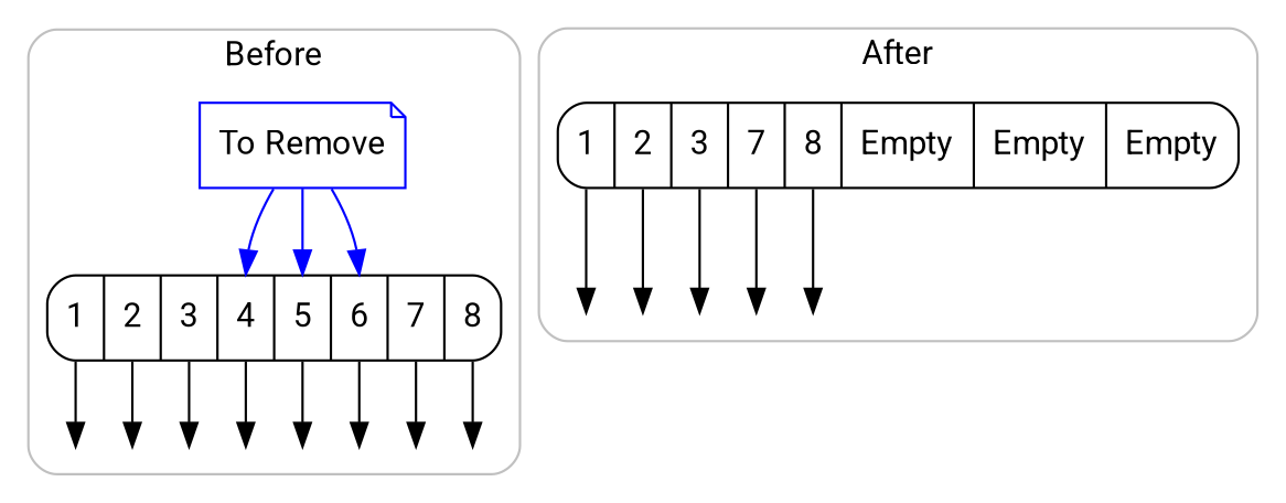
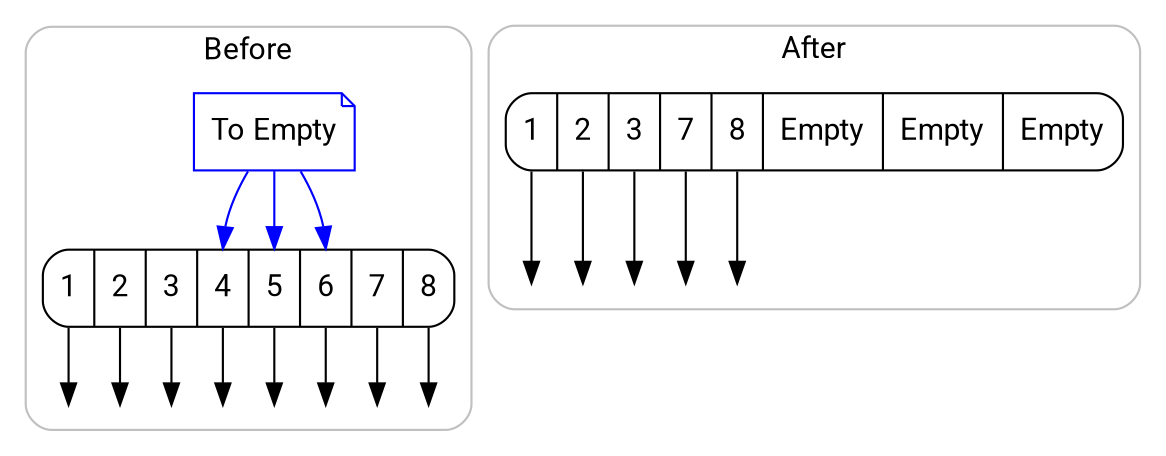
  digraph {
    fontname=Roboto
    node [shape=point style=invis fontname=Roboto]
    edge [fontname=Roboto]
    r1
    r2
    r3
    r4
    r5
    r6
    r7
    r8
-   n9 [color=blue label="To Remove" shape=note style=rounded]
+   n9 [color=blue label="To Empty" shape=note style=rounded]
    n10 [label="<l1>1|<l2>2|<l3>3|<l4>4|<l5>5|<l6>6|<l7>7|<l8>8" shape=record style=rounded]
    rr1
    rr2
    rr3
    rr7
    rr8
    n16 [label="<l1>1|<l2>2|<l3>3|<l7>7|<l8>8|Empty|Empty|Empty" shape=record style=rounded]
    subgraph cluster_1 {
      color=grey
      label=Before
      style="rounded,solid"
      n9
      n10
      subgraph sub_2 {
        color=grey
        label=Before
        style="rounded,solid"
        r1
        r2
        r3
        r4
        r5
        r6
        r7
        r8
      }
    }
    subgraph cluster_3 {
      color=grey
      label=After
      style="rounded,solid"
      n16
      subgraph sub_4 {
        color=grey
        label=After
        style="rounded,solid"
        rr1
        rr2
        rr3
        rr7
        rr8
      }
    }
    n9 -> n10 [color=blue headport=l4]
    n9 -> n10 [color=blue headport=l5]
    n9 -> n10 [color=blue headport=l6]
    n10 -> r1 [tailport=l1]
    n10 -> r2 [tailport=l2]
    n10 -> r3 [tailport=l3]
    n10 -> r4 [tailport=l4]
    n10 -> r5 [tailport=l5]
    n10 -> r6 [tailport=l6]
    n10 -> r7 [tailport=l7]
    n10 -> r8 [tailport=l8]
    n16 -> rr1 [tailport=l1]
    n16 -> rr2 [tailport=l2]
    n16 -> rr3 [tailport=l3]
    n16 -> rr7 [tailport=l7]
    n16 -> rr8 [tailport=l8]
  }
